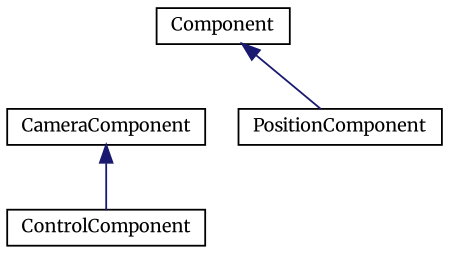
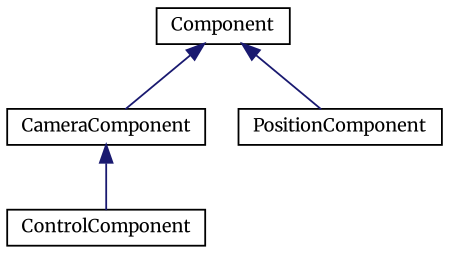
  digraph {
    fontname=Merriweather
    rankdir=TB
    node [color=black fillcolor=white fontname=Merriweather fontsize=10 shape=record style=filled]
    edge [color=midnightblue dir=back fontname=Merriweather fontsize=10 labelfontname=Helvetica labelfontsize=10 style=solid]
    n1 [height=0.2 label=Component width=0.4]
    n2 [height=0.2 label=CameraComponent width=0.4]
    n3 [height=0.2 label=PositionComponent width=0.4]
    n4 [height=0.2 label=ControlComponent width=0.4]
+   n1 -> n2
    n1 -> n3
    n2 -> n4
  }
